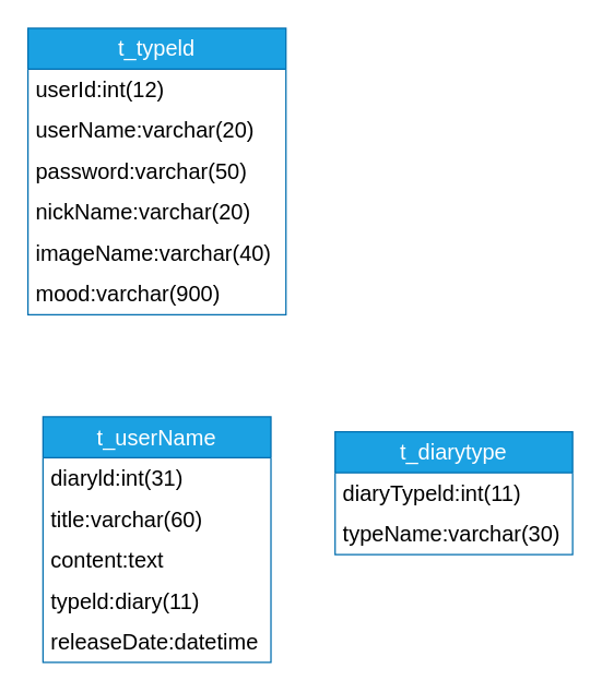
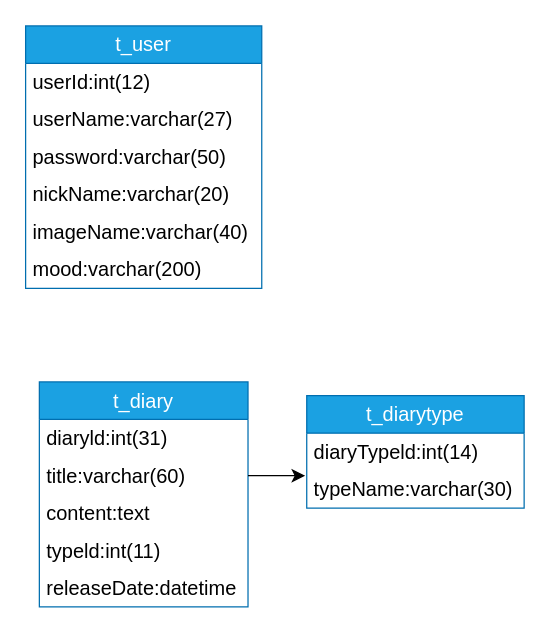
  <mxCell id="0" />
  <mxCell id="1" parent="0" />
- <mxCell id="2" value="t_typeld" style="swimlane;fontStyle=0;childLayout=stackLayout;horizontal=1;startSize=30;horizontalStack=0;resizeParent=1;resizeParentMax=0;resizeLast=0;collapsible=1;marginBottom=0;whiteSpace=wrap;html=1;fontSize=16;fillColor=#1ba1e2;strokeColor=#006EAF;fontColor=#ffffff;" vertex="1" parent="1"><mxGeometry x="20" y="20" width="189" height="210" as="geometry"><mxRectangle x="-86" y="-38" width="79" height="31" as="alternateBounds" /></mxGeometry></mxCell>
+ <mxCell id="2" value="t_user" style="swimlane;fontStyle=0;childLayout=stackLayout;horizontal=1;startSize=30;horizontalStack=0;resizeParent=1;resizeParentMax=0;resizeLast=0;collapsible=1;marginBottom=0;whiteSpace=wrap;html=1;fontSize=16;fillColor=#1ba1e2;strokeColor=#006EAF;fontColor=#ffffff;" vertex="1" parent="1"><mxGeometry x="20" y="20" width="189" height="210" as="geometry"><mxRectangle x="-86" y="-38" width="79" height="31" as="alternateBounds" /></mxGeometry></mxCell>
  <mxCell id="3" value="userId:int(12)" style="text;strokeColor=none;fillColor=none;align=left;verticalAlign=middle;spacingLeft=4;spacingRight=4;overflow=hidden;points=[[0,0.5],[1,0.5]];portConstraint=eastwest;rotatable=0;whiteSpace=wrap;html=1;fontSize=16;" vertex="1" parent="2"><mxGeometry y="30" width="189" height="30" as="geometry" /></mxCell>
- <mxCell id="4" value="userName:varchar(20)" style="text;strokeColor=none;fillColor=none;align=left;verticalAlign=middle;spacingLeft=4;spacingRight=4;overflow=hidden;points=[[0,0.5],[1,0.5]];portConstraint=eastwest;rotatable=0;whiteSpace=wrap;html=1;fontSize=16;" vertex="1" parent="2"><mxGeometry y="60" width="189" height="30" as="geometry" /></mxCell>
+ <mxCell id="4" value="userName:varchar(27)" style="text;strokeColor=none;fillColor=none;align=left;verticalAlign=middle;spacingLeft=4;spacingRight=4;overflow=hidden;points=[[0,0.5],[1,0.5]];portConstraint=eastwest;rotatable=0;whiteSpace=wrap;html=1;fontSize=16;" vertex="1" parent="2"><mxGeometry y="60" width="189" height="30" as="geometry" /></mxCell>
  <mxCell id="5" value="password:varchar(50)" style="text;strokeColor=none;fillColor=none;align=left;verticalAlign=middle;spacingLeft=4;spacingRight=4;overflow=hidden;points=[[0,0.5],[1,0.5]];portConstraint=eastwest;rotatable=0;whiteSpace=wrap;html=1;fontSize=16;" vertex="1" parent="2"><mxGeometry y="90" width="189" height="30" as="geometry" /></mxCell>
  <mxCell id="6" value="nickName:varchar(20)" style="text;strokeColor=none;fillColor=none;align=left;verticalAlign=middle;spacingLeft=4;spacingRight=4;overflow=hidden;points=[[0,0.5],[1,0.5]];portConstraint=eastwest;rotatable=0;whiteSpace=wrap;html=1;fontSize=16;" vertex="1" parent="2"><mxGeometry y="120" width="189" height="30" as="geometry" /></mxCell>
  <mxCell id="7" value="imageName:varchar(40)" style="text;strokeColor=none;fillColor=none;align=left;verticalAlign=middle;spacingLeft=4;spacingRight=4;overflow=hidden;points=[[0,0.5],[1,0.5]];portConstraint=eastwest;rotatable=0;whiteSpace=wrap;html=1;fontSize=16;" vertex="1" parent="2"><mxGeometry y="150" width="189" height="30" as="geometry" /></mxCell>
- <mxCell id="8" value="mood:varchar(900)" style="text;strokeColor=none;fillColor=none;align=left;verticalAlign=middle;spacingLeft=4;spacingRight=4;overflow=hidden;points=[[0,0.5],[1,0.5]];portConstraint=eastwest;rotatable=0;whiteSpace=wrap;html=1;fontSize=16;" vertex="1" parent="2"><mxGeometry y="180" width="189" height="30" as="geometry" /></mxCell>
- <mxCell id="9" value="t_userName" style="swimlane;fontStyle=0;childLayout=stackLayout;horizontal=1;startSize=30;horizontalStack=0;resizeParent=1;resizeParentMax=0;resizeLast=0;collapsible=1;marginBottom=0;whiteSpace=wrap;html=1;fontSize=16;fillColor=#1ba1e2;fontColor=#ffffff;strokeColor=#006EAF;" vertex="1" parent="1"><mxGeometry x="31" y="305" width="167" height="180" as="geometry" /></mxCell>
+ <mxCell id="8" value="mood:varchar(200)" style="text;strokeColor=none;fillColor=none;align=left;verticalAlign=middle;spacingLeft=4;spacingRight=4;overflow=hidden;points=[[0,0.5],[1,0.5]];portConstraint=eastwest;rotatable=0;whiteSpace=wrap;html=1;fontSize=16;" vertex="1" parent="2"><mxGeometry y="180" width="189" height="30" as="geometry" /></mxCell>
+ <mxCell id="9" value="t_diary" style="swimlane;fontStyle=0;childLayout=stackLayout;horizontal=1;startSize=30;horizontalStack=0;resizeParent=1;resizeParentMax=0;resizeLast=0;collapsible=1;marginBottom=0;whiteSpace=wrap;html=1;fontSize=16;fillColor=#1ba1e2;fontColor=#ffffff;strokeColor=#006EAF;" vertex="1" parent="1"><mxGeometry x="31" y="305" width="167" height="180" as="geometry" /></mxCell>
  <mxCell id="10" value="diaryld:int(31)" style="text;strokeColor=none;fillColor=none;align=left;verticalAlign=middle;spacingLeft=4;spacingRight=4;overflow=hidden;points=[[0,0.5],[1,0.5]];portConstraint=eastwest;rotatable=0;whiteSpace=wrap;html=1;fontSize=16;" vertex="1" parent="9"><mxGeometry y="30" width="167" height="30" as="geometry" /></mxCell>
  <mxCell id="11" value="title:varchar(60)" style="text;strokeColor=none;fillColor=none;align=left;verticalAlign=middle;spacingLeft=4;spacingRight=4;overflow=hidden;points=[[0,0.5],[1,0.5]];portConstraint=eastwest;rotatable=0;whiteSpace=wrap;html=1;fontSize=16;" vertex="1" parent="9"><mxGeometry y="60" width="167" height="30" as="geometry" /></mxCell>
  <mxCell id="12" value="content:text" style="text;strokeColor=none;fillColor=none;align=left;verticalAlign=middle;spacingLeft=4;spacingRight=4;overflow=hidden;points=[[0,0.5],[1,0.5]];portConstraint=eastwest;rotatable=0;whiteSpace=wrap;html=1;fontSize=16;" vertex="1" parent="9"><mxGeometry y="90" width="167" height="30" as="geometry" /></mxCell>
- <mxCell id="13" value="typeld:diary(11)" style="text;strokeColor=none;fillColor=none;align=left;verticalAlign=middle;spacingLeft=4;spacingRight=4;overflow=hidden;points=[[0,0.5],[1,0.5]];portConstraint=eastwest;rotatable=0;whiteSpace=wrap;html=1;fontSize=16;" vertex="1" parent="9"><mxGeometry y="120" width="167" height="30" as="geometry" /></mxCell>
+ <mxCell id="13" value="typeld:int(11)" style="text;strokeColor=none;fillColor=none;align=left;verticalAlign=middle;spacingLeft=4;spacingRight=4;overflow=hidden;points=[[0,0.5],[1,0.5]];portConstraint=eastwest;rotatable=0;whiteSpace=wrap;html=1;fontSize=16;" vertex="1" parent="9"><mxGeometry y="120" width="167" height="30" as="geometry" /></mxCell>
  <mxCell id="14" value="releaseDate:datetime" style="text;strokeColor=none;fillColor=none;align=left;verticalAlign=middle;spacingLeft=4;spacingRight=4;overflow=hidden;points=[[0,0.5],[1,0.5]];portConstraint=eastwest;rotatable=0;whiteSpace=wrap;html=1;fontSize=16;" vertex="1" parent="9"><mxGeometry y="150" width="167" height="30" as="geometry" /></mxCell>
  <mxCell id="15" value="t_diarytype" style="swimlane;fontStyle=0;childLayout=stackLayout;horizontal=1;startSize=30;horizontalStack=0;resizeParent=1;resizeParentMax=0;resizeLast=0;collapsible=1;marginBottom=0;whiteSpace=wrap;html=1;fontSize=16;fillColor=#1ba1e2;fontColor=#ffffff;strokeColor=#006EAF;" vertex="1" parent="1"><mxGeometry x="245" y="316" width="174" height="90" as="geometry" /></mxCell>
- <mxCell id="16" value="diaryTypeld:int(11)" style="text;strokeColor=none;fillColor=none;align=left;verticalAlign=middle;spacingLeft=4;spacingRight=4;overflow=hidden;points=[[0,0.5],[1,0.5]];portConstraint=eastwest;rotatable=0;whiteSpace=wrap;html=1;fontSize=16;" vertex="1" parent="15"><mxGeometry y="30" width="174" height="30" as="geometry" /></mxCell>
+ <mxCell id="16" value="diaryTypeld:int(14)" style="text;strokeColor=none;fillColor=none;align=left;verticalAlign=middle;spacingLeft=4;spacingRight=4;overflow=hidden;points=[[0,0.5],[1,0.5]];portConstraint=eastwest;rotatable=0;whiteSpace=wrap;html=1;fontSize=16;" vertex="1" parent="15"><mxGeometry y="30" width="174" height="30" as="geometry" /></mxCell>
  <mxCell id="17" value="typeName:varchar(30)" style="text;strokeColor=none;fillColor=none;align=left;verticalAlign=middle;spacingLeft=4;spacingRight=4;overflow=hidden;points=[[0,0.5],[1,0.5]];portConstraint=eastwest;rotatable=0;whiteSpace=wrap;html=1;fontSize=16;" vertex="1" parent="15"><mxGeometry y="60" width="174" height="30" as="geometry" /></mxCell>
  <mxCell id="18" style="edgeStyle=none;curved=1;rounded=0;orthogonalLoop=1;jettySize=auto;html=1;entryX=0;entryY=0.5;entryDx=0;entryDy=0;fontSize=12;startSize=8;endSize=8;" edge="1" parent="1" source="15" target="15"><mxGeometry relative="1" as="geometry" /></mxCell>
+ <mxCell id="19" style="edgeStyle=none;curved=1;rounded=0;orthogonalLoop=1;jettySize=auto;html=1;exitX=1;exitY=0.5;exitDx=0;exitDy=0;fontSize=12;startSize=8;endSize=8;entryX=-0.007;entryY=0.133;entryDx=0;entryDy=0;entryPerimeter=0;" edge="1" parent="1" source="11" target="17"><mxGeometry relative="1" as="geometry"><mxPoint x="244" y="380" as="targetPoint" /></mxGeometry></mxCell>
